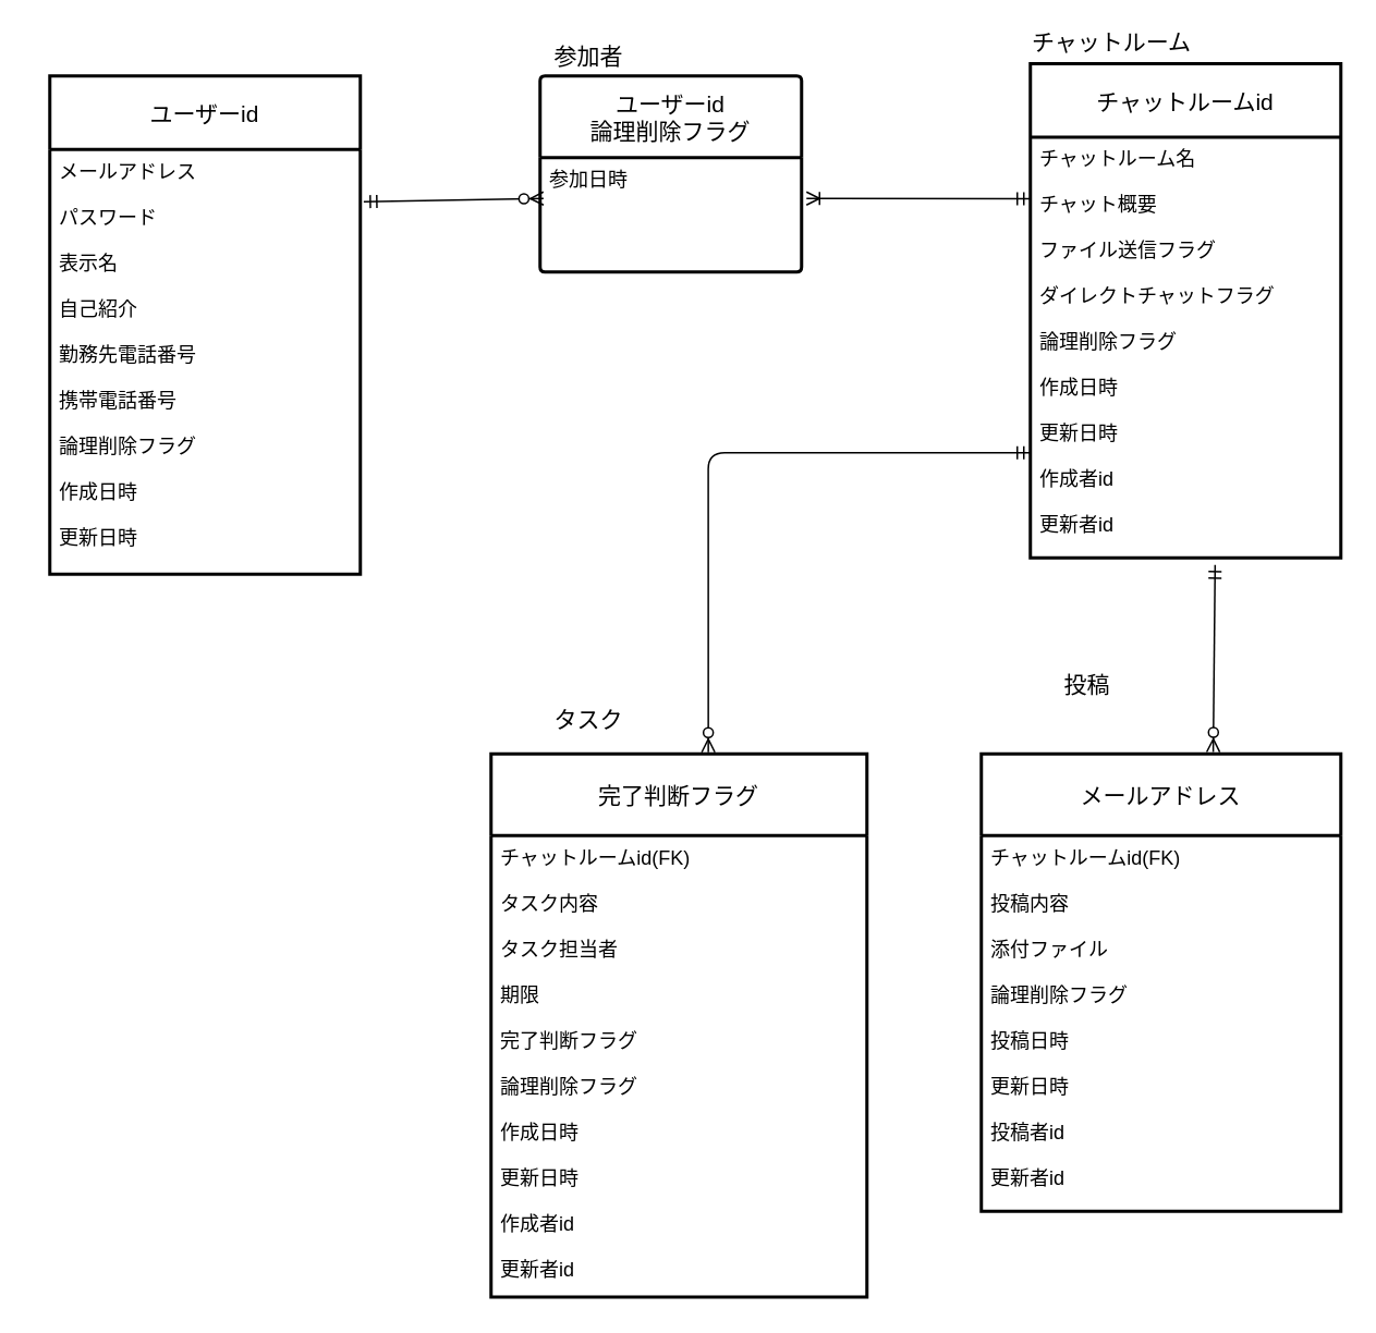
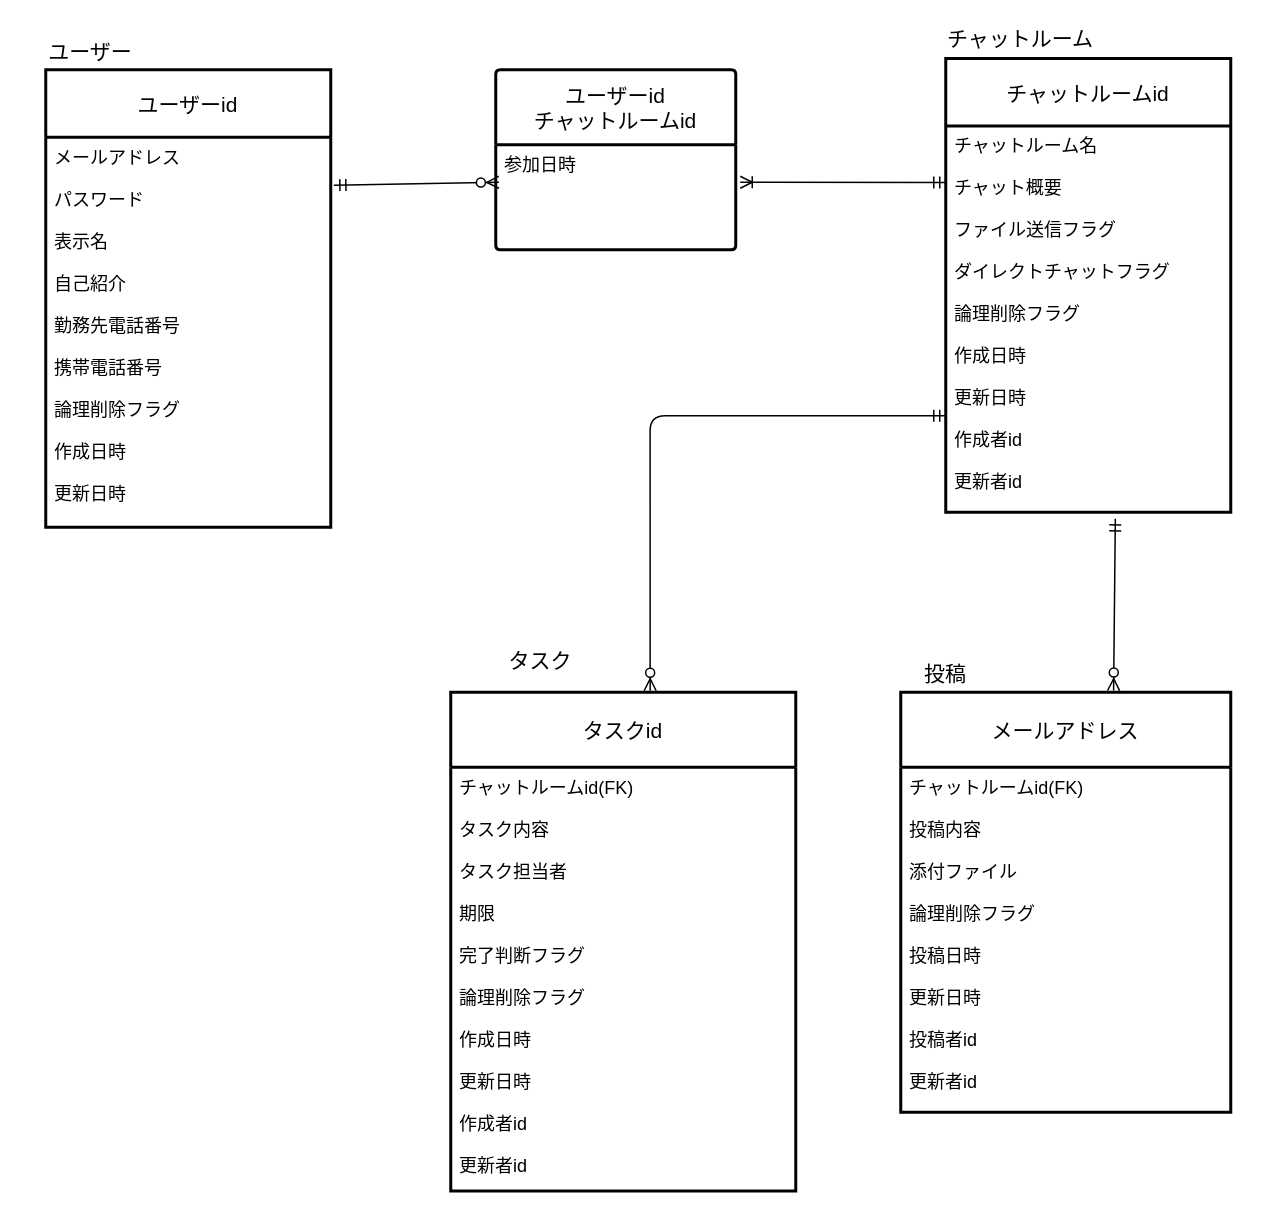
  <mxCell id="0" />
  <mxCell id="1" parent="0" />
+ <mxCell id="2" value="ユーザー" style="text;align=center;verticalAlign=middle;spacingLeft=4;spacingRight=4;rotatable=0;points=[[0,0.5],[1,0.5]];portConstraint=eastwest;fontSize=14;" parent="1" vertex="1"><mxGeometry x="20" y="20" width="80" height="26" as="geometry" /></mxCell>
  <mxCell id="3" value="チャットルーム&#10;" style="text;align=center;verticalAlign=middle;spacingLeft=4;spacingRight=4;rotatable=0;points=[[0,0.5],[1,0.5]];portConstraint=eastwest;fontSize=14;" parent="1" vertex="1"><mxGeometry x="640" y="20" width="80" height="26" as="geometry" /></mxCell>
- <mxCell id="4" value="投稿" style="text;align=center;verticalAlign=middle;spacingLeft=4;spacingRight=4;rotatable=0;points=[[0,0.5],[1,0.5]];portConstraint=eastwest;fontSize=14;" parent="1" vertex="1"><mxGeometry x="625" y="405" width="80" height="26" as="geometry" /></mxCell>
+ <mxCell id="4" value="投稿" style="text;align=center;verticalAlign=middle;spacingLeft=4;spacingRight=4;rotatable=0;points=[[0,0.5],[1,0.5]];portConstraint=eastwest;fontSize=14;" parent="1" vertex="1"><mxGeometry x="590" y="435" width="80" height="26" as="geometry" /></mxCell>
  <mxCell id="5" value="タスク" style="text;align=center;verticalAlign=middle;spacingLeft=4;spacingRight=4;rotatable=0;points=[[0,0.5],[1,0.5]];portConstraint=eastwest;fontSize=14;" parent="1" vertex="1"><mxGeometry x="320" y="426" width="80" height="26" as="geometry" /></mxCell>
- <mxCell id="6" value="参加者" style="text;align=center;verticalAlign=middle;spacingLeft=4;spacingRight=4;rotatable=0;points=[[0,0.5],[1,0.5]];portConstraint=eastwest;fontSize=14;" parent="1" vertex="1"><mxGeometry x="320" y="20" width="80" height="26" as="geometry" /></mxCell>
  <mxCell id="7" value="" style="fontSize=12;html=1;endArrow=ERoneToMany;startArrow=ERmandOne;exitX=0;exitY=0.146;exitDx=0;exitDy=0;exitPerimeter=0;" parent="1" edge="1" source="18"><mxGeometry width="100" height="100" relative="1" as="geometry"><mxPoint x="600" y="121" as="sourcePoint" /><mxPoint x="493" y="121" as="targetPoint" /></mxGeometry></mxCell>
  <mxCell id="8" value="" style="fontSize=12;html=1;endArrow=ERzeroToMany;startArrow=ERmandOne;entryX=0.013;entryY=0.357;entryDx=0;entryDy=0;entryPerimeter=0;exitX=1.011;exitY=0.123;exitDx=0;exitDy=0;exitPerimeter=0;" parent="1" target="20" edge="1" source="10"><mxGeometry width="100" height="100" relative="1" as="geometry"><mxPoint x="240" y="121" as="sourcePoint" /><mxPoint x="280" y="116" as="targetPoint" /></mxGeometry></mxCell>
  <mxCell id="9" value="ユーザーid" style="swimlane;childLayout=stackLayout;horizontal=1;startSize=45;horizontalStack=0;rounded=1;fontSize=14;fontStyle=0;strokeWidth=2;resizeParent=0;resizeLast=1;shadow=0;dashed=0;align=center;arcSize=0;" parent="1" vertex="1"><mxGeometry x="30" y="46" width="190" height="305" as="geometry" /></mxCell>
  <mxCell id="10" value="メールアドレス&#10;&#10;パスワード&#10;&#10;表示名&#10;&#10;自己紹介&#10;&#10;勤務先電話番号&#10;&#10;携帯電話番号&#10;&#10;論理削除フラグ&#10;&#10;作成日時&#10;&#10;更新日時&#10;" style="align=left;strokeColor=none;fillColor=none;spacingLeft=4;fontSize=12;verticalAlign=top;resizable=0;rotatable=0;part=1;" parent="9" vertex="1"><mxGeometry y="45" width="190" height="260" as="geometry" /></mxCell>
- <mxCell id="11" value="完了判断フラグ" style="swimlane;childLayout=stackLayout;horizontal=1;startSize=50;horizontalStack=0;rounded=1;fontSize=14;fontStyle=0;strokeWidth=2;resizeParent=0;resizeLast=1;shadow=0;dashed=0;align=center;arcSize=0;" parent="1" vertex="1"><mxGeometry x="300" y="461" width="230" height="332.5" as="geometry" /></mxCell>
+ <mxCell id="11" value="タスクid" style="swimlane;childLayout=stackLayout;horizontal=1;startSize=50;horizontalStack=0;rounded=1;fontSize=14;fontStyle=0;strokeWidth=2;resizeParent=0;resizeLast=1;shadow=0;dashed=0;align=center;arcSize=0;" parent="1" vertex="1"><mxGeometry x="300" y="461" width="230" height="332.5" as="geometry" /></mxCell>
  <mxCell id="12" value="チャットルームid(FK)&#10;&#10;タスク内容&#10;&#10;タスク担当者&#10;&#10;期限&#10;&#10;完了判断フラグ&#10;&#10;論理削除フラグ&#10;&#10;作成日時&#10;&#10;更新日時&#10;&#10;作成者id&#10;&#10;更新者id" style="align=left;strokeColor=none;fillColor=none;spacingLeft=4;fontSize=12;verticalAlign=top;resizable=0;rotatable=0;part=1;" parent="11" vertex="1"><mxGeometry y="50" width="230" height="282.5" as="geometry" /></mxCell>
  <mxCell id="13" value="メールアドレス" style="swimlane;childLayout=stackLayout;horizontal=1;startSize=50;horizontalStack=0;rounded=1;fontSize=14;fontStyle=0;strokeWidth=2;resizeParent=0;resizeLast=1;shadow=0;dashed=0;align=center;arcSize=0;" parent="1" vertex="1"><mxGeometry x="600" y="461" width="220" height="280" as="geometry" /></mxCell>
  <mxCell id="14" value="チャットルームid(FK)&#10;&#10;投稿内容&#10;&#10;添付ファイル&#10;&#10;論理削除フラグ&#10;&#10;投稿日時&#10;&#10;更新日時&#10;&#10;投稿者id&#10;&#10;更新者id" style="align=left;strokeColor=none;fillColor=none;spacingLeft=4;fontSize=12;verticalAlign=top;resizable=0;rotatable=0;part=1;" parent="13" vertex="1"><mxGeometry y="50" width="220" height="230" as="geometry" /></mxCell>
  <mxCell id="15" value="" style="fontSize=12;html=1;endArrow=ERzeroToMany;startArrow=ERmandOne;entryX=0.645;entryY=-0.004;entryDx=0;entryDy=0;entryPerimeter=0;exitX=0.595;exitY=1.017;exitDx=0;exitDy=0;exitPerimeter=0;" parent="1" source="18" target="13" edge="1"><mxGeometry width="100" height="100" relative="1" as="geometry"><mxPoint x="740" y="359" as="sourcePoint" /><mxPoint x="740" y="451" as="targetPoint" /></mxGeometry></mxCell>
  <mxCell id="16" value="" style="edgeStyle=orthogonalEdgeStyle;fontSize=12;html=1;endArrow=ERzeroToMany;startArrow=ERmandOne;entryX=0.578;entryY=-0.003;entryDx=0;entryDy=0;entryPerimeter=0;exitX=0;exitY=0.75;exitDx=0;exitDy=0;" parent="1" source="18" target="11" edge="1"><mxGeometry width="100" height="100" relative="1" as="geometry"><mxPoint x="580" y="301" as="sourcePoint" /><mxPoint x="430" y="441" as="targetPoint" /></mxGeometry></mxCell>
  <mxCell id="17" value="チャットルームid" style="swimlane;childLayout=stackLayout;horizontal=1;startSize=45;horizontalStack=0;rounded=1;fontSize=14;fontStyle=0;strokeWidth=2;resizeParent=0;resizeLast=1;shadow=0;dashed=0;align=center;arcSize=0;" parent="1" vertex="1"><mxGeometry x="630" y="38.5" width="190" height="302.5" as="geometry" /></mxCell>
  <mxCell id="18" value="チャットルーム名&#10;&#10;チャット概要&#10;&#10;ファイル送信フラグ&#10;&#10;ダイレクトチャットフラグ&#10;&#10;論理削除フラグ&#10;&#10;作成日時&#10;&#10;更新日時&#10;&#10;作成者id&#10;&#10;更新者id&#10;&#10;" style="align=left;strokeColor=none;fillColor=none;spacingLeft=4;fontSize=12;verticalAlign=top;resizable=0;rotatable=0;part=1;" parent="17" vertex="1"><mxGeometry y="45" width="190" height="257.5" as="geometry" /></mxCell>
- <mxCell id="19" value="ユーザーid&#10;論理削除フラグ" style="swimlane;childLayout=stackLayout;horizontal=1;startSize=50;horizontalStack=0;rounded=1;fontSize=14;fontStyle=0;strokeWidth=2;resizeParent=0;resizeLast=1;shadow=0;dashed=0;align=center;arcSize=2;" vertex="1" parent="1"><mxGeometry x="330" y="46" width="160" height="120" as="geometry" /></mxCell>
+ <mxCell id="19" value="ユーザーid&#10;チャットルームid" style="swimlane;childLayout=stackLayout;horizontal=1;startSize=50;horizontalStack=0;rounded=1;fontSize=14;fontStyle=0;strokeWidth=2;resizeParent=0;resizeLast=1;shadow=0;dashed=0;align=center;arcSize=2;" vertex="1" parent="1"><mxGeometry x="330" y="46" width="160" height="120" as="geometry" /></mxCell>
  <mxCell id="20" value="参加日時" style="align=left;strokeColor=none;fillColor=none;spacingLeft=4;fontSize=12;verticalAlign=top;resizable=0;rotatable=0;part=1;" vertex="1" parent="19"><mxGeometry y="50" width="160" height="70" as="geometry" /></mxCell>
